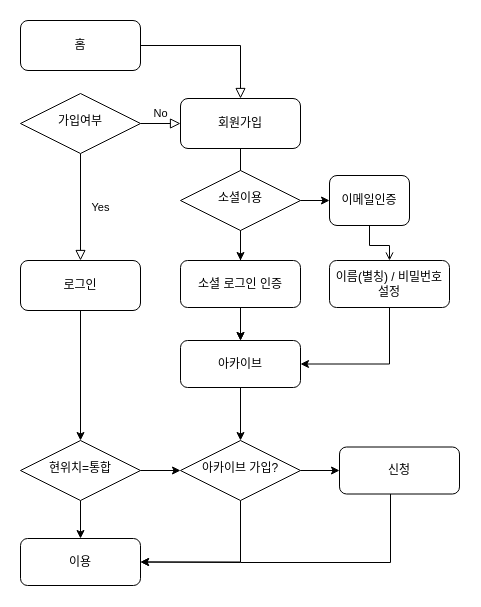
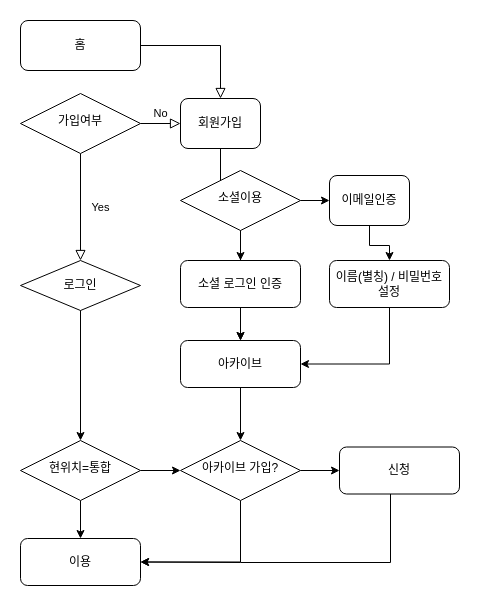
  <mxCell id="0" />
  <mxCell id="1" parent="0" />
  <mxCell id="2" value="" style="rounded=0;html=1;jettySize=auto;orthogonalLoop=1;fontSize=11;endArrow=block;endFill=0;endSize=8;strokeWidth=1;shadow=0;labelBackgroundColor=none;edgeStyle=orthogonalEdgeStyle;" parent="1" source="3" target="8" edge="1"><mxGeometry relative="1" as="geometry" /></mxCell>
  <mxCell id="3" value="홈" style="rounded=1;whiteSpace=wrap;html=1;fontSize=12;glass=0;strokeWidth=1;shadow=0;" parent="1" vertex="1"><mxGeometry x="20" y="20" width="120" height="50" as="geometry" /></mxCell>
  <mxCell id="4" value="Yes" style="rounded=0;html=1;jettySize=auto;orthogonalLoop=1;fontSize=11;endArrow=block;endFill=0;endSize=8;strokeWidth=1;shadow=0;labelBackgroundColor=none;edgeStyle=orthogonalEdgeStyle;entryX=0.5;entryY=0;entryDx=0;entryDy=0;" parent="1" source="6" target="9" edge="1"><mxGeometry y="20" relative="1" as="geometry"><mxPoint as="offset" /><mxPoint x="120" y="240" as="targetPoint" /></mxGeometry></mxCell>
  <mxCell id="5" value="No" style="edgeStyle=orthogonalEdgeStyle;rounded=0;html=1;jettySize=auto;orthogonalLoop=1;fontSize=11;endArrow=block;endFill=0;endSize=8;strokeWidth=1;shadow=0;labelBackgroundColor=none;" parent="1" source="6" target="8" edge="1"><mxGeometry y="10" relative="1" as="geometry"><mxPoint as="offset" /></mxGeometry></mxCell>
  <mxCell id="6" value="가입여부" style="rhombus;whiteSpace=wrap;html=1;shadow=0;fontFamily=Helvetica;fontSize=12;align=center;strokeWidth=1;spacing=6;spacingTop=-4;" parent="1" vertex="1"><mxGeometry x="20" y="93" width="120" height="60" as="geometry" /></mxCell>
  <mxCell id="7" value="" style="edgeStyle=orthogonalEdgeStyle;rounded=0;orthogonalLoop=1;jettySize=auto;html=1;" edge="1" parent="1" source="8" target="14"><mxGeometry relative="1" as="geometry" /></mxCell>
- <mxCell id="8" value="회원가입" style="rounded=1;whiteSpace=wrap;html=1;fontSize=12;glass=0;strokeWidth=1;shadow=0;" parent="1" vertex="1"><mxGeometry x="180" y="98" width="120" height="50" as="geometry" /></mxCell>
- <mxCell id="9" value="로그인" style="rounded=1;whiteSpace=wrap;html=1;fontSize=12;glass=0;strokeWidth=1;shadow=0;" vertex="1" parent="1"><mxGeometry x="20" y="260" width="120" height="50" as="geometry" /></mxCell>
+ <mxCell id="8" value="회원가입" style="rounded=1;whiteSpace=wrap;html=1;fontSize=12;glass=0;strokeWidth=1;shadow=0;" parent="1" vertex="1"><mxGeometry x="180" y="98" width="80" height="50" as="geometry" /></mxCell>
+ <mxCell id="9" value="로그인" style="rhombus;whiteSpace=wrap;html=1;fontSize=12;glass=0;strokeWidth=1;shadow=0;" vertex="1" parent="1"><mxGeometry x="20" y="260" width="120" height="50" as="geometry" /></mxCell>
  <mxCell id="10" value="" style="edgeStyle=orthogonalEdgeStyle;rounded=0;orthogonalLoop=1;jettySize=auto;html=1;" edge="1" parent="1" source="12" target="16"><mxGeometry relative="1" as="geometry" /></mxCell>
  <mxCell id="11" value="" style="edgeStyle=orthogonalEdgeStyle;rounded=0;orthogonalLoop=1;jettySize=auto;html=1;" edge="1" parent="1" source="12" target="20"><mxGeometry relative="1" as="geometry" /></mxCell>
  <mxCell id="12" value="소셜이용" style="rhombus;whiteSpace=wrap;html=1;shadow=0;fontFamily=Helvetica;fontSize=12;align=center;strokeWidth=1;spacing=6;spacingTop=-4;" vertex="1" parent="1"><mxGeometry x="180" y="170" width="120" height="60" as="geometry" /></mxCell>
  <mxCell id="13" value="" style="edgeStyle=orthogonalEdgeStyle;rounded=0;orthogonalLoop=1;jettySize=auto;html=1;" edge="1" parent="1" source="14" target="20"><mxGeometry relative="1" as="geometry" /></mxCell>
  <mxCell id="14" value="소셜 로그인 인증" style="rounded=1;whiteSpace=wrap;html=1;fontSize=12;glass=0;strokeWidth=1;shadow=0;" vertex="1" parent="1"><mxGeometry x="180" y="260" width="120" height="47" as="geometry" /></mxCell>
- <mxCell id="15" value="" style="edgeStyle=orthogonalEdgeStyle;rounded=0;orthogonalLoop=1;jettySize=auto;html=1;endArrow=open;" edge="1" parent="1" source="16" target="18"><mxGeometry relative="1" as="geometry" /></mxCell>
+ <mxCell id="15" value="" style="edgeStyle=orthogonalEdgeStyle;rounded=0;orthogonalLoop=1;jettySize=auto;html=1;" edge="1" parent="1" source="16" target="18"><mxGeometry relative="1" as="geometry" /></mxCell>
  <mxCell id="16" value="이메일인증" style="rounded=1;whiteSpace=wrap;html=1;fontSize=12;glass=0;strokeWidth=1;shadow=0;" vertex="1" parent="1"><mxGeometry x="329" y="175" width="80" height="50" as="geometry" /></mxCell>
  <mxCell id="17" style="edgeStyle=orthogonalEdgeStyle;rounded=0;orthogonalLoop=1;jettySize=auto;html=1;exitX=0.5;exitY=1;exitDx=0;exitDy=0;entryX=1;entryY=0.5;entryDx=0;entryDy=0;" edge="1" parent="1" source="18" target="20"><mxGeometry relative="1" as="geometry"><mxPoint x="310" y="410" as="targetPoint" /></mxGeometry></mxCell>
  <mxCell id="18" value="이름(별칭) / 비밀번호 설정" style="rounded=1;whiteSpace=wrap;html=1;fontSize=12;glass=0;strokeWidth=1;shadow=0;" vertex="1" parent="1"><mxGeometry x="329" y="260" width="120" height="47" as="geometry" /></mxCell>
  <mxCell id="19" value="" style="edgeStyle=orthogonalEdgeStyle;rounded=0;orthogonalLoop=1;jettySize=auto;html=1;" edge="1" parent="1" source="20" target="27"><mxGeometry relative="1" as="geometry" /></mxCell>
  <mxCell id="20" value="아카이브" style="rounded=1;whiteSpace=wrap;html=1;fontSize=12;glass=0;strokeWidth=1;shadow=0;" vertex="1" parent="1"><mxGeometry x="180" y="340" width="120" height="47" as="geometry" /></mxCell>
  <mxCell id="21" value="" style="edgeStyle=orthogonalEdgeStyle;rounded=0;orthogonalLoop=1;jettySize=auto;html=1;" edge="1" parent="1" source="23" target="24"><mxGeometry relative="1" as="geometry" /></mxCell>
  <mxCell id="22" value="" style="edgeStyle=orthogonalEdgeStyle;rounded=0;orthogonalLoop=1;jettySize=auto;html=1;" edge="1" parent="1" source="23" target="27"><mxGeometry relative="1" as="geometry" /></mxCell>
  <mxCell id="23" value="현위치=통합" style="rhombus;whiteSpace=wrap;html=1;shadow=0;fontFamily=Helvetica;fontSize=12;align=center;strokeWidth=1;spacing=6;spacingTop=-4;" vertex="1" parent="1"><mxGeometry x="20" y="440" width="120" height="60" as="geometry" /></mxCell>
  <mxCell id="24" value="이용" style="rounded=1;whiteSpace=wrap;html=1;fontSize=12;glass=0;strokeWidth=1;shadow=0;" vertex="1" parent="1"><mxGeometry x="20" y="538" width="120" height="47" as="geometry" /></mxCell>
  <mxCell id="25" style="edgeStyle=orthogonalEdgeStyle;rounded=0;orthogonalLoop=1;jettySize=auto;html=1;entryX=1;entryY=0.5;entryDx=0;entryDy=0;" edge="1" parent="1" source="27" target="24"><mxGeometry relative="1" as="geometry"><Array as="points"><mxPoint x="240" y="562" /></Array></mxGeometry></mxCell>
  <mxCell id="26" value="" style="edgeStyle=orthogonalEdgeStyle;rounded=0;orthogonalLoop=1;jettySize=auto;html=1;" edge="1" parent="1" source="27" target="29"><mxGeometry relative="1" as="geometry" /></mxCell>
  <mxCell id="27" value="아카이브 가입?" style="rhombus;whiteSpace=wrap;html=1;shadow=0;fontFamily=Helvetica;fontSize=12;align=center;strokeWidth=1;spacing=6;spacingTop=-4;" vertex="1" parent="1"><mxGeometry x="180" y="440" width="120" height="60" as="geometry" /></mxCell>
  <mxCell id="28" style="edgeStyle=orthogonalEdgeStyle;rounded=0;orthogonalLoop=1;jettySize=auto;html=1;entryX=1;entryY=0.5;entryDx=0;entryDy=0;" edge="1" parent="1" source="29" target="24"><mxGeometry relative="1" as="geometry"><mxPoint x="240" y="620" as="targetPoint" /><Array as="points"><mxPoint x="390" y="562" /><mxPoint x="240" y="562" /></Array></mxGeometry></mxCell>
  <mxCell id="29" value="신청" style="rounded=1;whiteSpace=wrap;html=1;fontSize=12;glass=0;strokeWidth=1;shadow=0;" vertex="1" parent="1"><mxGeometry x="339" y="446.5" width="120" height="47" as="geometry" /></mxCell>
  <mxCell id="30" value="" style="endArrow=classic;html=1;exitX=0.5;exitY=1;exitDx=0;exitDy=0;entryX=0.5;entryY=0;entryDx=0;entryDy=0;" edge="1" parent="1" source="9" target="23"><mxGeometry width="50" height="50" relative="1" as="geometry"><mxPoint x="400" y="350" as="sourcePoint" /><mxPoint x="450" y="300" as="targetPoint" /></mxGeometry></mxCell>
